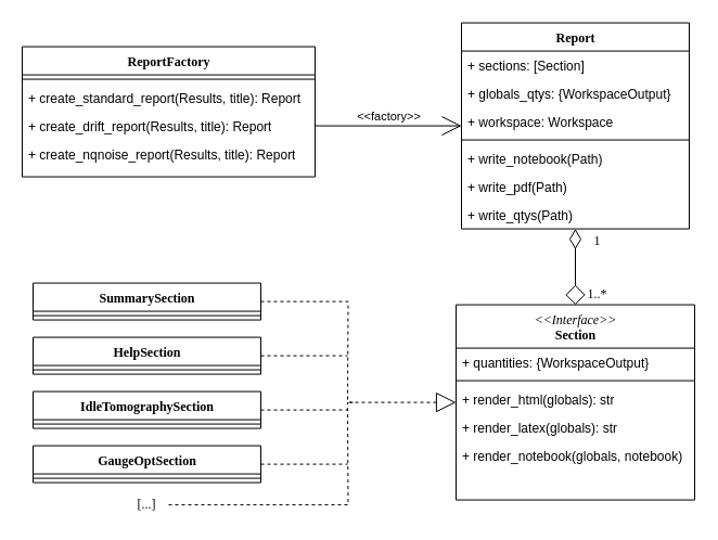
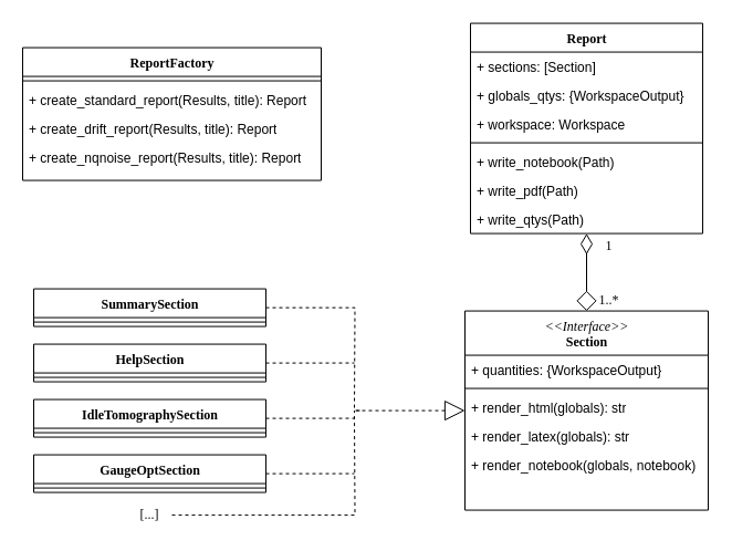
  <mxCell id="0" />
  <mxCell id="1" parent="0" />
  <mxCell id="2" value="ReportFactory" style="swimlane;html=1;fontStyle=1;align=center;verticalAlign=top;childLayout=stackLayout;horizontal=1;startSize=26;horizontalStack=0;resizeParent=1;resizeLast=0;collapsible=1;marginBottom=0;swimlaneFillColor=#ffffff;rounded=0;shadow=0;comic=0;labelBackgroundColor=none;strokeWidth=1;fillColor=none;fontFamily=Verdana;fontSize=12" parent="1" vertex="1"><mxGeometry x="20" y="42.57" width="270" height="120" as="geometry" /></mxCell>
  <mxCell id="3" value="" style="line;html=1;strokeWidth=1;fillColor=none;align=left;verticalAlign=middle;spacingTop=-1;spacingLeft=3;spacingRight=3;rotatable=0;labelPosition=right;points=[];portConstraint=eastwest;" parent="2" vertex="1"><mxGeometry y="26" width="270" height="8" as="geometry" /></mxCell>
  <mxCell id="4" value="+ create_standard_report(Results, title): Report" style="text;html=1;strokeColor=none;fillColor=none;align=left;verticalAlign=top;spacingLeft=4;spacingRight=4;whiteSpace=wrap;overflow=hidden;rotatable=0;points=[[0,0.5],[1,0.5]];portConstraint=eastwest;" parent="2" vertex="1"><mxGeometry y="34" width="270" height="26" as="geometry" /></mxCell>
  <mxCell id="5" value="+ create_drift_report(Results, title): Report" style="text;html=1;strokeColor=none;fillColor=none;align=left;verticalAlign=top;spacingLeft=4;spacingRight=4;whiteSpace=wrap;overflow=hidden;rotatable=0;points=[[0,0.5],[1,0.5]];portConstraint=eastwest;" parent="2" vertex="1"><mxGeometry y="60" width="270" height="26" as="geometry" /></mxCell>
  <mxCell id="6" value="+ create_nqnoise_report(Results, title): Report" style="text;html=1;strokeColor=none;fillColor=none;align=left;verticalAlign=top;spacingLeft=4;spacingRight=4;whiteSpace=wrap;overflow=hidden;rotatable=0;points=[[0,0.5],[1,0.5]];portConstraint=eastwest;" parent="2" vertex="1"><mxGeometry y="86" width="270" height="26" as="geometry" /></mxCell>
  <mxCell id="7" value="Report" style="swimlane;html=1;fontStyle=1;align=center;verticalAlign=top;childLayout=stackLayout;horizontal=1;startSize=26;horizontalStack=0;resizeParent=1;resizeLast=0;collapsible=1;marginBottom=0;swimlaneFillColor=#ffffff;rounded=0;shadow=0;comic=0;labelBackgroundColor=none;strokeWidth=1;fillColor=none;fontFamily=Verdana;fontSize=12" parent="1" vertex="1"><mxGeometry x="425" y="20.57" width="210" height="190" as="geometry"><mxRectangle x="470" y="50" width="80" height="26" as="alternateBounds" /></mxGeometry></mxCell>
  <mxCell id="8" value="+ sections: [Section]" style="text;html=1;strokeColor=none;fillColor=none;align=left;verticalAlign=top;spacingLeft=4;spacingRight=4;whiteSpace=wrap;overflow=hidden;rotatable=0;points=[[0,0.5],[1,0.5]];portConstraint=eastwest;" parent="7" vertex="1"><mxGeometry y="26" width="210" height="26" as="geometry" /></mxCell>
  <mxCell id="9" value="+ globals_qtys: {WorkspaceOutput}&amp;nbsp;" style="text;html=1;strokeColor=none;fillColor=none;align=left;verticalAlign=top;spacingLeft=4;spacingRight=4;whiteSpace=wrap;overflow=hidden;rotatable=0;points=[[0,0.5],[1,0.5]];portConstraint=eastwest;" parent="7" vertex="1"><mxGeometry y="52" width="210" height="26" as="geometry" /></mxCell>
  <mxCell id="10" value="+ workspace: Workspace&amp;nbsp;" style="text;html=1;strokeColor=none;fillColor=none;align=left;verticalAlign=top;spacingLeft=4;spacingRight=4;whiteSpace=wrap;overflow=hidden;rotatable=0;points=[[0,0.5],[1,0.5]];portConstraint=eastwest;" parent="7" vertex="1"><mxGeometry y="78" width="210" height="26" as="geometry" /></mxCell>
  <mxCell id="11" value="" style="line;html=1;strokeWidth=1;fillColor=none;align=left;verticalAlign=middle;spacingTop=-1;spacingLeft=3;spacingRight=3;rotatable=0;labelPosition=right;points=[];portConstraint=eastwest;" parent="7" vertex="1"><mxGeometry y="104" width="210" height="8" as="geometry" /></mxCell>
  <mxCell id="12" value="+ write_notebook(Path)" style="text;html=1;strokeColor=none;fillColor=none;align=left;verticalAlign=top;spacingLeft=4;spacingRight=4;whiteSpace=wrap;overflow=hidden;rotatable=0;points=[[0,0.5],[1,0.5]];portConstraint=eastwest;" parent="7" vertex="1"><mxGeometry y="112" width="210" height="26" as="geometry" /></mxCell>
  <mxCell id="13" value="+ write_pdf(Path)" style="text;html=1;strokeColor=none;fillColor=none;align=left;verticalAlign=top;spacingLeft=4;spacingRight=4;whiteSpace=wrap;overflow=hidden;rotatable=0;points=[[0,0.5],[1,0.5]];portConstraint=eastwest;" parent="7" vertex="1"><mxGeometry y="138" width="210" height="26" as="geometry" /></mxCell>
  <mxCell id="14" value="+ write_qtys(Path)" style="text;html=1;strokeColor=none;fillColor=none;align=left;verticalAlign=top;spacingLeft=4;spacingRight=4;whiteSpace=wrap;overflow=hidden;rotatable=0;points=[[0,0.5],[1,0.5]];portConstraint=eastwest;" parent="7" vertex="1"><mxGeometry y="164" width="210" height="26" as="geometry" /></mxCell>
- <mxCell id="15" value="&amp;lt;&amp;lt;factory&amp;gt;&amp;gt;" style="edgeStyle=orthogonalEdgeStyle;rounded=0;orthogonalLoop=1;jettySize=auto;html=1;endArrow=open;endFill=0;labelPosition=center;verticalLabelPosition=top;align=center;verticalAlign=bottom;endSize=16;startSize=8;" parent="1" source="5" target="7" edge="1"><mxGeometry relative="1" as="geometry" /></mxCell>
  <mxCell id="16" value="&lt;span style=&quot;font-weight: normal&quot;&gt;&lt;i&gt;&amp;lt;&amp;lt;Interface&amp;gt;&amp;gt;&lt;/i&gt;&lt;/span&gt;&lt;br&gt;Section" style="swimlane;html=1;fontStyle=1;align=center;verticalAlign=top;childLayout=stackLayout;horizontal=1;startSize=40;horizontalStack=0;resizeParent=1;resizeLast=0;collapsible=1;marginBottom=0;swimlaneFillColor=#ffffff;rounded=0;shadow=0;comic=0;labelBackgroundColor=none;strokeWidth=1;fillColor=none;fontFamily=Verdana;fontSize=12" parent="1" vertex="1"><mxGeometry x="420" y="280.57" width="220" height="180" as="geometry" /></mxCell>
  <mxCell id="17" value="+ quantities: {WorkspaceOutput}" style="text;html=1;strokeColor=none;fillColor=none;align=left;verticalAlign=top;spacingLeft=4;spacingRight=4;whiteSpace=wrap;overflow=hidden;rotatable=0;points=[[0,0.5],[1,0.5]];portConstraint=eastwest;" parent="16" vertex="1"><mxGeometry y="40" width="220" height="26" as="geometry" /></mxCell>
  <mxCell id="18" value="" style="line;html=1;strokeWidth=1;fillColor=none;align=left;verticalAlign=middle;spacingTop=-1;spacingLeft=3;spacingRight=3;rotatable=0;labelPosition=right;points=[];portConstraint=eastwest;" parent="16" vertex="1"><mxGeometry y="66" width="220" height="8" as="geometry" /></mxCell>
  <mxCell id="19" value="+ render_html(globals): str" style="text;html=1;strokeColor=none;fillColor=none;align=left;verticalAlign=top;spacingLeft=4;spacingRight=4;whiteSpace=wrap;overflow=hidden;rotatable=0;points=[[0,0.5],[1,0.5]];portConstraint=eastwest;" parent="16" vertex="1"><mxGeometry y="74" width="220" height="26" as="geometry" /></mxCell>
  <mxCell id="20" value="+ render_latex(globals): str" style="text;html=1;strokeColor=none;fillColor=none;align=left;verticalAlign=top;spacingLeft=4;spacingRight=4;whiteSpace=wrap;overflow=hidden;rotatable=0;points=[[0,0.5],[1,0.5]];portConstraint=eastwest;" parent="16" vertex="1"><mxGeometry y="100" width="220" height="26" as="geometry" /></mxCell>
  <mxCell id="21" value="+ render_notebook(globals, notebook)" style="text;html=1;strokeColor=none;fillColor=none;align=left;verticalAlign=top;spacingLeft=4;spacingRight=4;whiteSpace=wrap;overflow=hidden;rotatable=0;points=[[0,0.5],[1,0.5]];portConstraint=eastwest;" parent="16" vertex="1"><mxGeometry y="126" width="220" height="26" as="geometry" /></mxCell>
  <mxCell id="22" value="" style="edgeStyle=orthogonalEdgeStyle;rounded=0;orthogonalLoop=1;jettySize=auto;html=1;startArrow=diamondThin;startFill=0;startSize=16;endArrow=diamond;endFill=0;endSize=16;" parent="1" source="7" target="16" edge="1"><mxGeometry x="0.147" y="32" relative="1" as="geometry"><mxPoint x="-22" y="-30" as="offset" /></mxGeometry></mxCell>
  <mxCell id="23" value="1" style="text;html=1;align=center;verticalAlign=middle;resizable=0;points=[];labelBackgroundColor=#ffffff;fontFamily=Verdana;" parent="22" vertex="1" connectable="0"><mxGeometry x="0.147" y="29" relative="1" as="geometry"><mxPoint x="-9.29" y="-29" as="offset" /></mxGeometry></mxCell>
  <mxCell id="24" value="1..*" style="text;html=1;align=center;verticalAlign=middle;resizable=0;points=[];labelBackgroundColor=#ffffff;fontFamily=Verdana;" parent="22" vertex="1" connectable="0"><mxGeometry x="0.702" y="-1" relative="1" as="geometry"><mxPoint x="20.71" as="offset" /></mxGeometry></mxCell>
  <mxCell id="25" style="edgeStyle=orthogonalEdgeStyle;rounded=0;orthogonalLoop=1;jettySize=auto;html=1;startArrow=none;startFill=0;startSize=16;endArrow=block;endFill=0;endSize=16;fontFamily=Verdana;dashed=1;" parent="1" target="16" edge="1"><mxGeometry relative="1" as="geometry"><mxPoint x="325" y="370.57" as="sourcePoint" /><Array as="points"><mxPoint x="320" y="370.57" /></Array></mxGeometry></mxCell>
  <mxCell id="26" style="edgeStyle=orthogonalEdgeStyle;rounded=0;orthogonalLoop=1;jettySize=auto;html=1;dashed=1;startArrow=none;startFill=0;startSize=16;endArrow=none;endFill=0;endSize=16;fontFamily=Verdana;" parent="1" source="27" edge="1"><mxGeometry relative="1" as="geometry"><mxPoint x="320" y="370.57" as="targetPoint" /></mxGeometry></mxCell>
  <mxCell id="27" value="SummarySection" style="swimlane;html=1;fontStyle=1;align=center;verticalAlign=top;childLayout=stackLayout;horizontal=1;startSize=26;horizontalStack=0;resizeParent=1;resizeLast=0;collapsible=1;marginBottom=0;swimlaneFillColor=#ffffff;rounded=0;shadow=0;comic=0;labelBackgroundColor=none;strokeWidth=1;fillColor=none;fontFamily=Verdana;fontSize=12" parent="1" vertex="1"><mxGeometry x="30" y="260.57" width="210" height="34" as="geometry"><mxRectangle x="470" y="50" width="80" height="26" as="alternateBounds" /></mxGeometry></mxCell>
  <mxCell id="28" value="" style="line;html=1;strokeWidth=1;fillColor=none;align=left;verticalAlign=middle;spacingTop=-1;spacingLeft=3;spacingRight=3;rotatable=0;labelPosition=right;points=[];portConstraint=eastwest;" parent="27" vertex="1"><mxGeometry y="26" width="210" height="8" as="geometry" /></mxCell>
  <mxCell id="29" style="edgeStyle=orthogonalEdgeStyle;rounded=0;orthogonalLoop=1;jettySize=auto;html=1;dashed=1;startArrow=none;startFill=0;startSize=16;endArrow=none;endFill=0;endSize=16;fontFamily=Verdana;" parent="1" source="30" edge="1"><mxGeometry relative="1" as="geometry"><mxPoint x="320" y="327.57" as="targetPoint" /></mxGeometry></mxCell>
  <mxCell id="30" value="HelpSection" style="swimlane;html=1;fontStyle=1;align=center;verticalAlign=top;childLayout=stackLayout;horizontal=1;startSize=26;horizontalStack=0;resizeParent=1;resizeLast=0;collapsible=1;marginBottom=0;swimlaneFillColor=#ffffff;rounded=0;shadow=0;comic=0;labelBackgroundColor=none;strokeWidth=1;fillColor=none;fontFamily=Verdana;fontSize=12" parent="1" vertex="1"><mxGeometry x="30" y="310.57" width="210" height="34" as="geometry"><mxRectangle x="470" y="50" width="80" height="26" as="alternateBounds" /></mxGeometry></mxCell>
  <mxCell id="31" value="" style="line;html=1;strokeWidth=1;fillColor=none;align=left;verticalAlign=middle;spacingTop=-1;spacingLeft=3;spacingRight=3;rotatable=0;labelPosition=right;points=[];portConstraint=eastwest;" parent="30" vertex="1"><mxGeometry y="26" width="210" height="8" as="geometry" /></mxCell>
  <mxCell id="32" style="edgeStyle=orthogonalEdgeStyle;rounded=0;orthogonalLoop=1;jettySize=auto;html=1;dashed=1;startArrow=none;startFill=0;startSize=16;endArrow=none;endFill=0;endSize=16;fontFamily=Verdana;" parent="1" source="33" edge="1"><mxGeometry relative="1" as="geometry"><mxPoint x="320" y="377.57" as="targetPoint" /></mxGeometry></mxCell>
  <mxCell id="33" value="IdleTomographySection" style="swimlane;html=1;fontStyle=1;align=center;verticalAlign=top;childLayout=stackLayout;horizontal=1;startSize=26;horizontalStack=0;resizeParent=1;resizeLast=0;collapsible=1;marginBottom=0;swimlaneFillColor=#ffffff;rounded=0;shadow=0;comic=0;labelBackgroundColor=none;strokeWidth=1;fillColor=none;fontFamily=Verdana;fontSize=12" parent="1" vertex="1"><mxGeometry x="30" y="360.57" width="210" height="34" as="geometry"><mxRectangle x="470" y="50" width="80" height="26" as="alternateBounds" /></mxGeometry></mxCell>
  <mxCell id="34" value="" style="line;html=1;strokeWidth=1;fillColor=none;align=left;verticalAlign=middle;spacingTop=-1;spacingLeft=3;spacingRight=3;rotatable=0;labelPosition=right;points=[];portConstraint=eastwest;" parent="33" vertex="1"><mxGeometry y="26" width="210" height="8" as="geometry" /></mxCell>
  <mxCell id="35" style="edgeStyle=orthogonalEdgeStyle;rounded=0;orthogonalLoop=1;jettySize=auto;html=1;dashed=1;startArrow=none;startFill=0;startSize=16;endArrow=none;endFill=0;endSize=16;fontFamily=Verdana;" parent="1" source="36" edge="1"><mxGeometry relative="1" as="geometry"><mxPoint x="320" y="427.57" as="targetPoint" /></mxGeometry></mxCell>
  <mxCell id="36" value="GaugeOptSection" style="swimlane;html=1;fontStyle=1;align=center;verticalAlign=top;childLayout=stackLayout;horizontal=1;startSize=26;horizontalStack=0;resizeParent=1;resizeLast=0;collapsible=1;marginBottom=0;swimlaneFillColor=#ffffff;rounded=0;shadow=0;comic=0;labelBackgroundColor=none;strokeWidth=1;fillColor=none;fontFamily=Verdana;fontSize=12" parent="1" vertex="1"><mxGeometry x="30" y="410.57" width="210" height="34" as="geometry"><mxRectangle x="470" y="50" width="80" height="26" as="alternateBounds" /></mxGeometry></mxCell>
  <mxCell id="37" value="" style="line;html=1;strokeWidth=1;fillColor=none;align=left;verticalAlign=middle;spacingTop=-1;spacingLeft=3;spacingRight=3;rotatable=0;labelPosition=right;points=[];portConstraint=eastwest;" parent="36" vertex="1"><mxGeometry y="26" width="210" height="8" as="geometry" /></mxCell>
  <mxCell id="38" style="edgeStyle=orthogonalEdgeStyle;rounded=0;orthogonalLoop=1;jettySize=auto;html=1;dashed=1;startArrow=none;startFill=0;startSize=16;endArrow=none;endFill=0;endSize=16;fontFamily=Verdana;" parent="1" source="39" edge="1"><mxGeometry relative="1" as="geometry"><mxPoint x="320" y="370.57" as="targetPoint" /></mxGeometry></mxCell>
  <mxCell id="39" value="[...]" style="text;html=1;strokeColor=none;fillColor=none;align=center;verticalAlign=middle;whiteSpace=wrap;rounded=0;fontFamily=Verdana;" parent="1" vertex="1"><mxGeometry x="115" y="455.07" width="40" height="20" as="geometry" /></mxCell>
